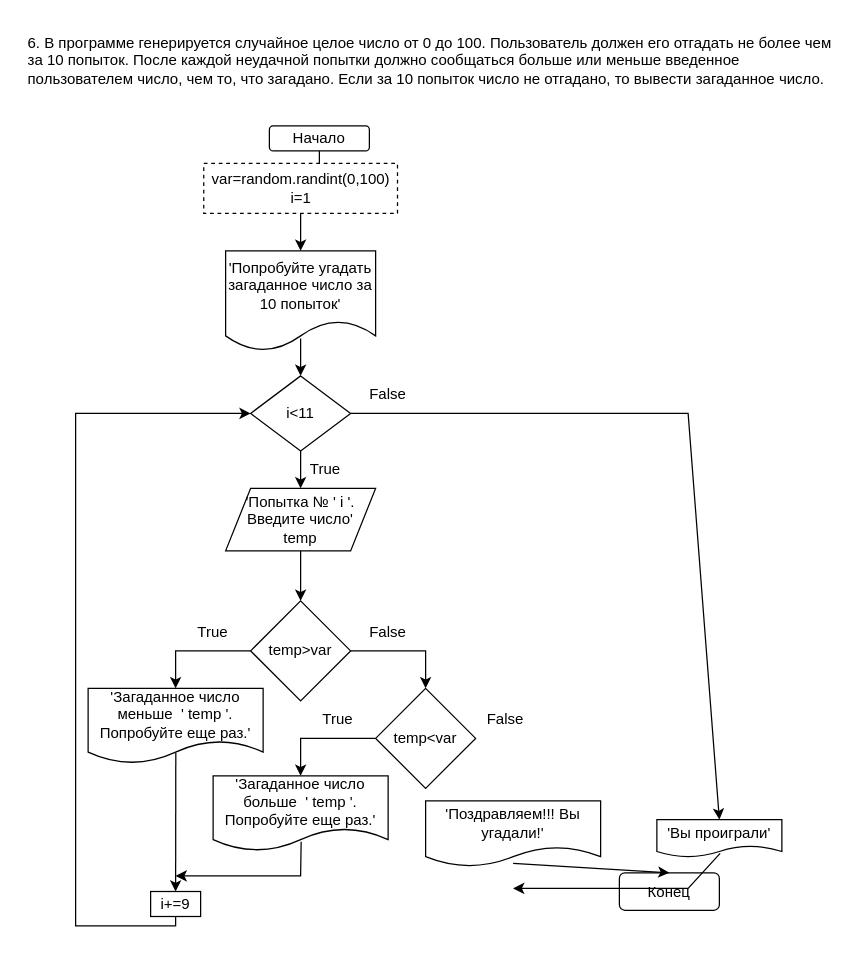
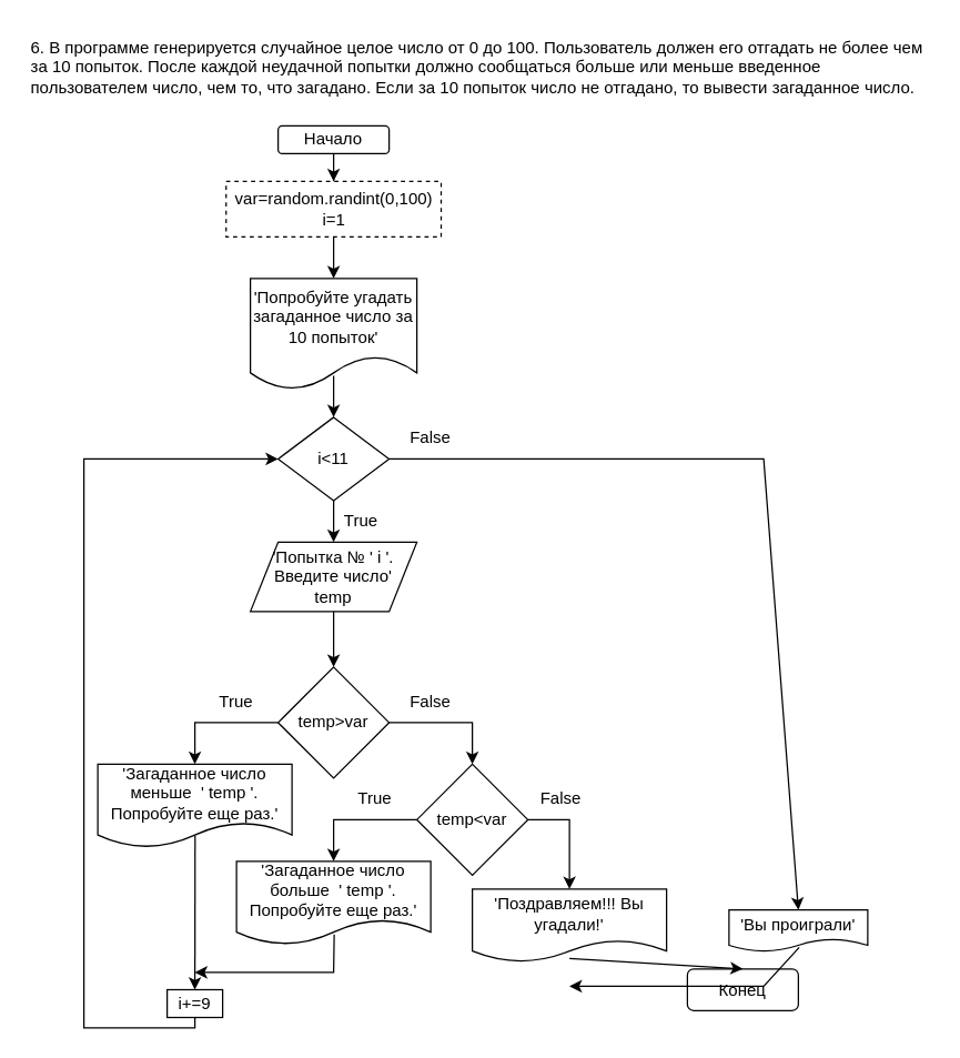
  <mxCell id="0" />
  <mxCell id="1" parent="0" />
  <mxCell id="2" value="" style="edgeStyle=orthogonalEdgeStyle;rounded=0;orthogonalLoop=1;jettySize=auto;html=1;entryX=0.5;entryY=0;entryDx=0;entryDy=0;" parent="1" source="3" target="4" edge="1"><mxGeometry relative="1" as="geometry"><mxPoint x="245" y="230" as="targetPoint" /></mxGeometry></mxCell>
- <mxCell id="3" value="Начало" style="rounded=1;whiteSpace=wrap;html=1;" parent="1" vertex="1"><mxGeometry x="215" y="100" width="80" height="20" as="geometry" /></mxCell>
+ <mxCell id="3" value="Начало" style="rounded=1;whiteSpace=wrap;html=1;" parent="1" vertex="1"><mxGeometry x="200" y="90" width="80" height="20" as="geometry" /></mxCell>
  <mxCell id="4" value="var=random.randint(0,100)&lt;br&gt;i=1" style="rounded=0;whiteSpace=wrap;html=1;dashed=1;" parent="1" vertex="1"><mxGeometry x="162.5" y="130" width="155" height="40" as="geometry" /></mxCell>
  <mxCell id="5" value="i&amp;lt;11" style="rhombus;whiteSpace=wrap;html=1;" parent="1" vertex="1"><mxGeometry x="200" y="300" width="80" height="60" as="geometry" /></mxCell>
  <mxCell id="6" value="Конец" style="rounded=1;whiteSpace=wrap;html=1;" parent="1" vertex="1"><mxGeometry x="495" y="697.5" width="80" height="30" as="geometry" /></mxCell>
  <mxCell id="7" value="True" style="text;html=1;strokeColor=none;fillColor=none;align=center;verticalAlign=middle;whiteSpace=wrap;rounded=0;" parent="1" vertex="1"><mxGeometry x="230" y="360" width="60" height="30" as="geometry" /></mxCell>
  <mxCell id="8" value="False" style="text;html=1;strokeColor=none;fillColor=none;align=center;verticalAlign=middle;whiteSpace=wrap;rounded=0;" parent="1" vertex="1"><mxGeometry x="280" y="300" width="60" height="30" as="geometry" /></mxCell>
  <mxCell id="9" value="'Загаданное число меньше&amp;nbsp; ' temp '. Попробуйте еще раз.'" style="shape=document;whiteSpace=wrap;html=1;boundedLbl=1;" vertex="1" parent="1"><mxGeometry x="70" y="550" width="140" height="60" as="geometry" /></mxCell>
  <mxCell id="10" value="True" style="text;html=1;strokeColor=none;fillColor=none;align=center;verticalAlign=middle;whiteSpace=wrap;rounded=0;" vertex="1" parent="1"><mxGeometry x="140" y="490" width="60" height="30" as="geometry" /></mxCell>
  <mxCell id="11" value="i+=9" style="rounded=0;whiteSpace=wrap;html=1;" vertex="1" parent="1"><mxGeometry x="120" y="712.5" width="40" height="20" as="geometry" /></mxCell>
  <mxCell id="12" value="False" style="text;html=1;strokeColor=none;fillColor=none;align=center;verticalAlign=middle;whiteSpace=wrap;rounded=0;" vertex="1" parent="1"><mxGeometry x="280" y="490" width="60" height="30" as="geometry" /></mxCell>
  <mxCell id="13" value="'Вы проиграли'" style="shape=document;whiteSpace=wrap;html=1;boundedLbl=1;" vertex="1" parent="1"><mxGeometry x="525" y="655" width="100" height="30" as="geometry" /></mxCell>
  <mxCell id="14" value="6. В программе генерируется случайное целое число от 0 до 100. Пользователь должен его отгадать не более чем за 10 попыток. После каждой неудачной попытки должно сообщаться больше или меньше введенное пользователем число, чем то, что загадано. Если за 10 попыток число не отгадано, то вывести загаданное число." style="text;whiteSpace=wrap;html=1;" vertex="1" parent="1"><mxGeometry x="20" y="20" width="650" height="70" as="geometry" /></mxCell>
  <mxCell id="15" value="'Попробуйте угадать загаданное число за 10 попыток'" style="shape=document;whiteSpace=wrap;html=1;boundedLbl=1;" vertex="1" parent="1"><mxGeometry x="180" y="200" width="120" height="80" as="geometry" /></mxCell>
  <mxCell id="16" value="" style="endArrow=classic;html=1;rounded=0;exitX=0.5;exitY=1;exitDx=0;exitDy=0;entryX=0.5;entryY=0;entryDx=0;entryDy=0;" edge="1" parent="1" source="4" target="15"><mxGeometry width="50" height="50" relative="1" as="geometry"><mxPoint x="80" y="220" as="sourcePoint" /><mxPoint x="130" y="170" as="targetPoint" /></mxGeometry></mxCell>
  <mxCell id="17" value="" style="endArrow=classic;html=1;rounded=0;entryX=0.5;entryY=0;entryDx=0;entryDy=0;" edge="1" parent="1" target="5"><mxGeometry width="50" height="50" relative="1" as="geometry"><mxPoint x="240" y="270" as="sourcePoint" /><mxPoint x="100" y="260" as="targetPoint" /></mxGeometry></mxCell>
  <mxCell id="18" value="'Попытка № ' i '. Введите число'&lt;br&gt;temp" style="shape=parallelogram;perimeter=parallelogramPerimeter;whiteSpace=wrap;html=1;fixedSize=1;" vertex="1" parent="1"><mxGeometry x="180" y="390" width="120" height="50" as="geometry" /></mxCell>
  <mxCell id="19" value="temp&amp;gt;var" style="rhombus;whiteSpace=wrap;html=1;" vertex="1" parent="1"><mxGeometry x="200" y="480" width="80" height="80" as="geometry" /></mxCell>
  <mxCell id="20" value="" style="endArrow=classic;html=1;rounded=0;exitX=0;exitY=0.5;exitDx=0;exitDy=0;entryX=0.5;entryY=0;entryDx=0;entryDy=0;" edge="1" parent="1" source="19" target="9"><mxGeometry width="50" height="50" relative="1" as="geometry"><mxPoint x="50" y="540" as="sourcePoint" /><mxPoint x="100" y="490" as="targetPoint" /><Array as="points"><mxPoint x="140" y="520" /></Array></mxGeometry></mxCell>
  <mxCell id="21" value="" style="endArrow=classic;html=1;rounded=0;exitX=0.5;exitY=1;exitDx=0;exitDy=0;entryX=0.5;entryY=0;entryDx=0;entryDy=0;" edge="1" parent="1" source="5" target="18"><mxGeometry width="50" height="50" relative="1" as="geometry"><mxPoint x="80" y="440" as="sourcePoint" /><mxPoint x="130" y="390" as="targetPoint" /></mxGeometry></mxCell>
  <mxCell id="22" value="" style="endArrow=classic;html=1;rounded=0;exitX=0.5;exitY=1;exitDx=0;exitDy=0;entryX=0.5;entryY=0;entryDx=0;entryDy=0;" edge="1" parent="1" source="18" target="19"><mxGeometry width="50" height="50" relative="1" as="geometry"><mxPoint x="90" y="470" as="sourcePoint" /><mxPoint x="140" y="420" as="targetPoint" /></mxGeometry></mxCell>
  <mxCell id="23" value="'Загаданное число больше&amp;nbsp; ' temp '. Попробуйте еще раз.'" style="shape=document;whiteSpace=wrap;html=1;boundedLbl=1;" vertex="1" parent="1"><mxGeometry x="170" y="620" width="140" height="60" as="geometry" /></mxCell>
  <mxCell id="24" value="True" style="text;html=1;strokeColor=none;fillColor=none;align=center;verticalAlign=middle;whiteSpace=wrap;rounded=0;" vertex="1" parent="1"><mxGeometry x="240" y="560" width="60" height="30" as="geometry" /></mxCell>
  <mxCell id="25" value="False" style="text;html=1;strokeColor=none;fillColor=none;align=center;verticalAlign=middle;whiteSpace=wrap;rounded=0;" vertex="1" parent="1"><mxGeometry x="374" y="560" width="60" height="30" as="geometry" /></mxCell>
  <mxCell id="26" value="temp&amp;lt;var" style="rhombus;whiteSpace=wrap;html=1;" vertex="1" parent="1"><mxGeometry x="300" y="550" width="80" height="80" as="geometry" /></mxCell>
  <mxCell id="27" value="" style="endArrow=classic;html=1;rounded=0;exitX=0;exitY=0.5;exitDx=0;exitDy=0;entryX=0.5;entryY=0;entryDx=0;entryDy=0;" edge="1" parent="1" source="26" target="23"><mxGeometry width="50" height="50" relative="1" as="geometry"><mxPoint x="150" y="610" as="sourcePoint" /><mxPoint x="200" y="560" as="targetPoint" /><Array as="points"><mxPoint x="240" y="590" /></Array></mxGeometry></mxCell>
  <mxCell id="28" value="'Поздравляем!!! Вы угадали!'" style="shape=document;whiteSpace=wrap;html=1;boundedLbl=1;" vertex="1" parent="1"><mxGeometry x="340" y="640" width="140" height="52.5" as="geometry" /></mxCell>
  <mxCell id="29" value="" style="endArrow=classic;html=1;rounded=0;exitX=1;exitY=0.5;exitDx=0;exitDy=0;entryX=0.5;entryY=0;entryDx=0;entryDy=0;" edge="1" parent="1" source="19" target="26"><mxGeometry width="50" height="50" relative="1" as="geometry"><mxPoint x="510" y="510" as="sourcePoint" /><mxPoint x="550" y="480" as="targetPoint" /><Array as="points"><mxPoint x="340" y="520" /></Array></mxGeometry></mxCell>
  <mxCell id="30" value="" style="endArrow=classic;html=1;rounded=0;exitX=0.501;exitY=0.859;exitDx=0;exitDy=0;exitPerimeter=0;entryX=0.5;entryY=0;entryDx=0;entryDy=0;" edge="1" parent="1" source="9" target="11"><mxGeometry width="50" height="50" relative="1" as="geometry"><mxPoint x="140" y="640" as="sourcePoint" /><mxPoint x="110" y="670" as="targetPoint" /></mxGeometry></mxCell>
  <mxCell id="31" value="" style="endArrow=classic;html=1;rounded=0;exitX=0.503;exitY=0.878;exitDx=0;exitDy=0;exitPerimeter=0;" edge="1" parent="1" source="23"><mxGeometry width="50" height="50" relative="1" as="geometry"><mxPoint x="240" y="770" as="sourcePoint" /><mxPoint x="140" y="700" as="targetPoint" /><Array as="points"><mxPoint x="240" y="700" /></Array></mxGeometry></mxCell>
  <mxCell id="32" value="" style="endArrow=classic;html=1;rounded=0;exitX=0.5;exitY=1;exitDx=0;exitDy=0;entryX=0;entryY=0.5;entryDx=0;entryDy=0;" edge="1" parent="1" source="11" target="5"><mxGeometry width="50" height="50" relative="1" as="geometry"><mxPoint x="100" y="830" as="sourcePoint" /><mxPoint x="120" y="330" as="targetPoint" /><Array as="points"><mxPoint x="140" y="740" /><mxPoint x="60" y="740" /><mxPoint x="60" y="330" /></Array></mxGeometry></mxCell>
+ <mxCell id="33" value="" style="endArrow=classic;html=1;rounded=0;exitX=1;exitY=0.5;exitDx=0;exitDy=0;entryX=0.5;entryY=0;entryDx=0;entryDy=0;" edge="1" parent="1" source="26" target="28"><mxGeometry width="50" height="50" relative="1" as="geometry"><mxPoint x="450" y="630" as="sourcePoint" /><mxPoint x="500" y="580" as="targetPoint" /><Array as="points"><mxPoint x="410" y="590" /></Array></mxGeometry></mxCell>
  <mxCell id="34" value="" style="endArrow=classic;html=1;rounded=0;exitX=1;exitY=0.5;exitDx=0;exitDy=0;entryX=0.5;entryY=0;entryDx=0;entryDy=0;" edge="1" parent="1" source="5" target="13"><mxGeometry width="50" height="50" relative="1" as="geometry"><mxPoint x="380" y="410" as="sourcePoint" /><mxPoint x="430" y="360" as="targetPoint" /><Array as="points"><mxPoint x="550" y="330" /></Array></mxGeometry></mxCell>
  <mxCell id="35" value="" style="endArrow=classic;html=1;rounded=0;entryX=0.5;entryY=0;entryDx=0;entryDy=0;" edge="1" parent="1" target="6"><mxGeometry width="50" height="50" relative="1" as="geometry"><mxPoint x="410" y="690" as="sourcePoint" /><mxPoint x="520" y="700" as="targetPoint" /></mxGeometry></mxCell>
  <mxCell id="36" value="" style="endArrow=classic;html=1;rounded=0;exitX=0.506;exitY=0.898;exitDx=0;exitDy=0;exitPerimeter=0;" edge="1" parent="1" source="13"><mxGeometry width="50" height="50" relative="1" as="geometry"><mxPoint x="470" y="770" as="sourcePoint" /><mxPoint x="410" y="710" as="targetPoint" /><Array as="points"><mxPoint x="550" y="710" /></Array></mxGeometry></mxCell>
